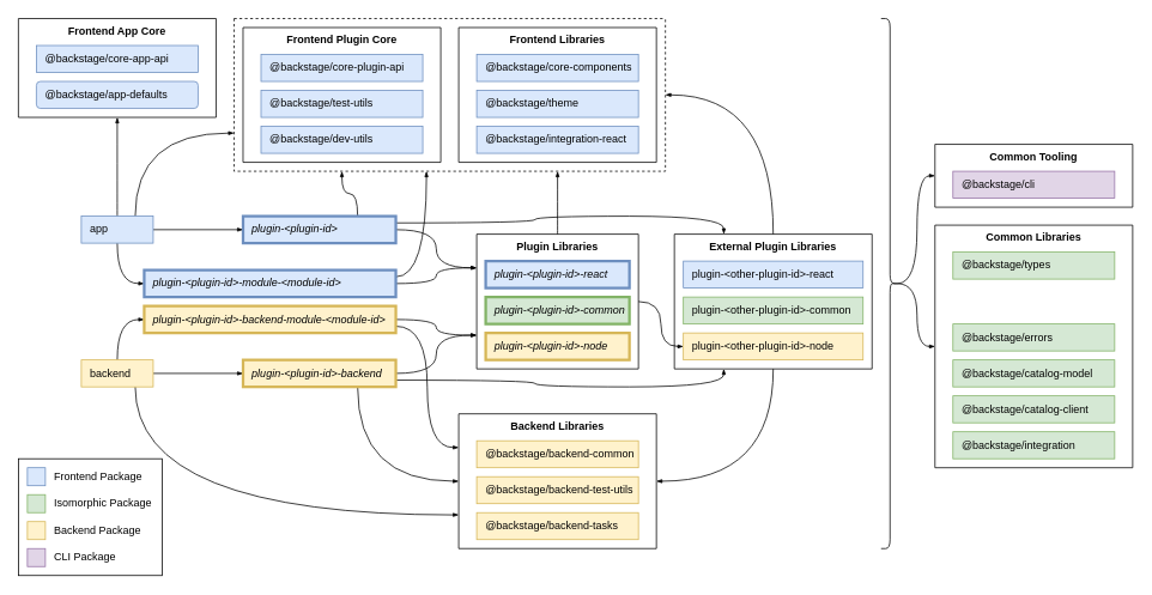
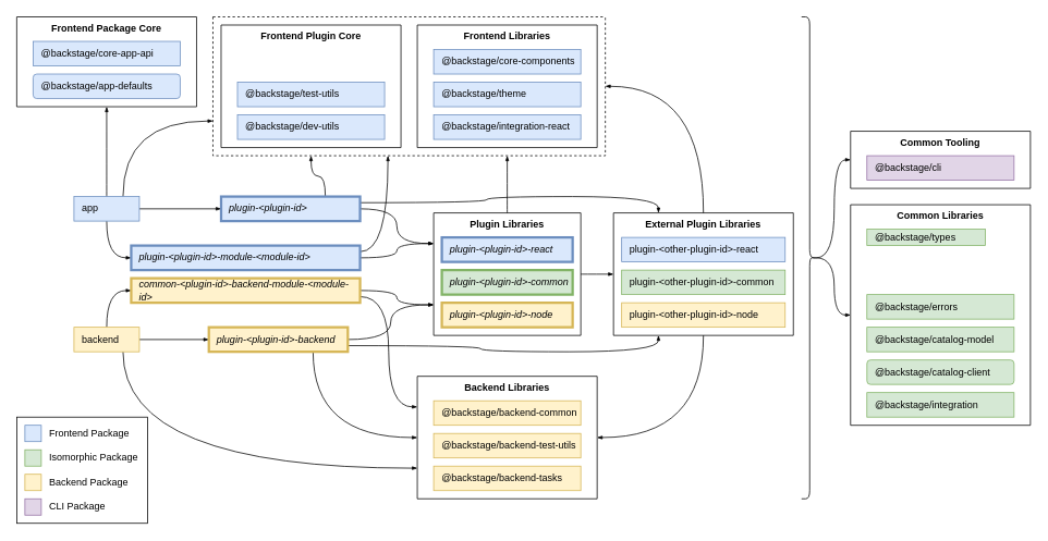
  <mxCell id="0" />
  <mxCell id="1" parent="0" />
  <mxCell id="2" style="edgeStyle=none;rounded=0;orthogonalLoop=1;jettySize=auto;html=1;exitX=1;exitY=0.5;exitDx=0;exitDy=0;entryX=0;entryY=0.5;entryDx=0;entryDy=0;fontColor=#000000;endArrow=blockThin;endFill=1;startSize=4;endSize=4;" edge="1" parent="1" source="6" target="14"><mxGeometry relative="1" as="geometry" /></mxCell>
  <mxCell id="3" style="edgeStyle=orthogonalEdgeStyle;rounded=0;orthogonalLoop=1;jettySize=auto;html=1;exitX=0.5;exitY=0;exitDx=0;exitDy=0;fontColor=#000000;endArrow=blockThin;endFill=1;startSize=4;endSize=4;curved=1;" edge="1" parent="1" source="6" target="29"><mxGeometry relative="1" as="geometry" /></mxCell>
  <mxCell id="4" style="edgeStyle=orthogonalEdgeStyle;curved=1;rounded=0;orthogonalLoop=1;jettySize=auto;html=1;exitX=0.5;exitY=1;exitDx=0;exitDy=0;entryX=0;entryY=0.5;entryDx=0;entryDy=0;fontColor=#000000;endArrow=blockThin;endFill=1;startSize=4;endSize=4;" edge="1" parent="1" source="6" target="40"><mxGeometry relative="1" as="geometry" /></mxCell>
  <mxCell id="5" style="edgeStyle=orthogonalEdgeStyle;curved=1;rounded=0;orthogonalLoop=1;jettySize=auto;html=1;exitX=0.75;exitY=0;exitDx=0;exitDy=0;entryX=0;entryY=0.75;entryDx=0;entryDy=0;fontColor=#000000;endArrow=blockThin;endFill=1;startSize=4;endSize=4;" edge="1" parent="1" source="6" target="55"><mxGeometry relative="1" as="geometry" /></mxCell>
  <mxCell id="6" value="app" style="rounded=0;whiteSpace=wrap;html=1;perimeterSpacing=0;verticalAlign=middle;align=left;spacingLeft=8;spacing=2;fillColor=#dae8fc;strokeColor=#6c8ebf;strokeWidth=1;" parent="1" vertex="1"><mxGeometry x="90" y="240" width="80" height="30" as="geometry" /></mxCell>
  <mxCell id="7" style="edgeStyle=orthogonalEdgeStyle;curved=1;rounded=0;orthogonalLoop=1;jettySize=auto;html=1;exitX=0.5;exitY=0;exitDx=0;exitDy=0;entryX=0;entryY=0.5;entryDx=0;entryDy=0;fontColor=#000000;endArrow=blockThin;endFill=1;startSize=4;endSize=4;" edge="1" parent="1" source="10" target="37"><mxGeometry relative="1" as="geometry" /></mxCell>
  <mxCell id="8" style="edgeStyle=orthogonalEdgeStyle;curved=1;rounded=0;orthogonalLoop=1;jettySize=auto;html=1;exitX=0.75;exitY=1;exitDx=0;exitDy=0;entryX=0;entryY=0.75;entryDx=0;entryDy=0;fontColor=#000000;endArrow=blockThin;endFill=1;startSize=4;endSize=4;" edge="1" parent="1" source="10" target="19"><mxGeometry relative="1" as="geometry" /></mxCell>
  <mxCell id="9" style="edgeStyle=orthogonalEdgeStyle;rounded=1;orthogonalLoop=1;jettySize=auto;html=1;exitX=1;exitY=0.5;exitDx=0;exitDy=0;fontColor=#000000;endArrow=blockThin;endFill=1;startSize=4;endSize=4;" edge="1" parent="1" source="10" target="18"><mxGeometry relative="1" as="geometry" /></mxCell>
  <mxCell id="10" value="backend" style="rounded=0;whiteSpace=wrap;html=1;perimeterSpacing=0;verticalAlign=middle;align=left;spacingLeft=8;spacing=2;fillColor=#fff2cc;strokeColor=#d6b656;strokeWidth=1;" parent="1" vertex="1"><mxGeometry x="90" y="400" width="80" height="30" as="geometry" /></mxCell>
  <mxCell id="11" style="edgeStyle=orthogonalEdgeStyle;curved=1;rounded=0;orthogonalLoop=1;jettySize=auto;html=1;exitX=0.75;exitY=0;exitDx=0;exitDy=0;entryX=0.25;entryY=1;entryDx=0;entryDy=0;fontColor=#000000;endArrow=blockThin;endFill=1;startSize=4;endSize=4;" edge="1" parent="1" source="14" target="55"><mxGeometry relative="1" as="geometry" /></mxCell>
  <mxCell id="12" style="edgeStyle=orthogonalEdgeStyle;curved=1;orthogonalLoop=1;jettySize=auto;html=1;exitX=1;exitY=0.5;exitDx=0;exitDy=0;entryX=0;entryY=0.25;entryDx=0;entryDy=0;fontColor=#000000;endArrow=blockThin;endFill=1;startSize=4;endSize=4;" edge="1" parent="1" source="14" target="51"><mxGeometry relative="1" as="geometry" /></mxCell>
  <mxCell id="13" style="edgeStyle=orthogonalEdgeStyle;curved=1;orthogonalLoop=1;jettySize=auto;html=1;exitX=1;exitY=0.25;exitDx=0;exitDy=0;entryX=0.25;entryY=0;entryDx=0;entryDy=0;fontColor=#000000;endArrow=blockThin;endFill=1;startSize=4;endSize=4;" edge="1" parent="1" source="14" target="45"><mxGeometry relative="1" as="geometry" /></mxCell>
  <mxCell id="14" value="plugin-&amp;lt;plugin-id&amp;gt;" style="rounded=0;whiteSpace=wrap;html=1;perimeterSpacing=0;verticalAlign=middle;align=left;spacingLeft=8;spacing=2;fillColor=#dae8fc;strokeColor=#6c8ebf;strokeWidth=3;fontStyle=2;fontColor=#000000;" parent="1" vertex="1"><mxGeometry x="270" y="240" width="170" height="30" as="geometry" /></mxCell>
  <mxCell id="15" style="edgeStyle=orthogonalEdgeStyle;curved=1;rounded=0;orthogonalLoop=1;jettySize=auto;html=1;exitX=0.75;exitY=1;exitDx=0;exitDy=0;entryX=0;entryY=0.5;entryDx=0;entryDy=0;fontColor=#000000;endArrow=blockThin;endFill=1;startSize=4;endSize=4;" edge="1" parent="1" source="18" target="19"><mxGeometry relative="1" as="geometry" /></mxCell>
  <mxCell id="16" style="edgeStyle=orthogonalEdgeStyle;curved=1;orthogonalLoop=1;jettySize=auto;html=1;exitX=1;exitY=0.75;exitDx=0;exitDy=0;entryX=0.25;entryY=1;entryDx=0;entryDy=0;fontColor=#000000;endArrow=blockThin;endFill=1;startSize=4;endSize=4;" edge="1" parent="1" source="18" target="45"><mxGeometry relative="1" as="geometry" /></mxCell>
  <mxCell id="17" style="edgeStyle=orthogonalEdgeStyle;curved=1;orthogonalLoop=1;jettySize=auto;html=1;exitX=1;exitY=0.5;exitDx=0;exitDy=0;entryX=0;entryY=0.75;entryDx=0;entryDy=0;fontColor=#000000;endArrow=blockThin;endFill=1;startSize=4;endSize=4;" edge="1" parent="1" source="18" target="51"><mxGeometry relative="1" as="geometry" /></mxCell>
- <mxCell id="18" value="plugin-&amp;lt;plugin-id&amp;gt;-backend" style="rounded=0;whiteSpace=wrap;html=1;perimeterSpacing=0;verticalAlign=middle;align=left;spacingLeft=8;spacing=2;fillColor=#fff2cc;strokeColor=#d6b656;strokeWidth=3;fontStyle=2;fontColor=#000000;" parent="1" vertex="1"><mxGeometry x="270" y="400" width="170" height="30" as="geometry" /></mxCell>
+ <mxCell id="18" value="plugin-&amp;lt;plugin-id&amp;gt;-backend" style="rounded=0;whiteSpace=wrap;html=1;perimeterSpacing=0;verticalAlign=middle;align=left;spacingLeft=8;spacing=2;fillColor=#fff2cc;strokeColor=#d6b656;strokeWidth=3;fontStyle=2;fontColor=#000000;" parent="1" vertex="1"><mxGeometry x="255" y="400" width="170" height="30" as="geometry" /></mxCell>
  <mxCell id="19" value="Backend Libraries" style="swimlane;startSize=0;align=center;verticalAlign=top;" parent="1" vertex="1"><mxGeometry x="510" y="460" width="220" height="150" as="geometry" /></mxCell>
  <mxCell id="20" value="@backstage/backend-common" style="rounded=0;whiteSpace=wrap;html=1;perimeterSpacing=0;verticalAlign=middle;align=left;spacingLeft=8;spacing=2;fillColor=#fff2cc;strokeColor=#d6b656;" parent="19" vertex="1"><mxGeometry x="20" y="30" width="180" height="30" as="geometry" /></mxCell>
  <mxCell id="21" value="@backstage/backend-test-utils" style="rounded=0;whiteSpace=wrap;html=1;perimeterSpacing=0;verticalAlign=middle;align=left;spacingLeft=8;spacing=2;fillColor=#fff2cc;strokeColor=#d6b656;" parent="19" vertex="1"><mxGeometry x="20" y="70" width="180" height="30" as="geometry" /></mxCell>
  <mxCell id="22" value="@backstage/backend-tasks" style="rounded=0;whiteSpace=wrap;html=1;perimeterSpacing=0;verticalAlign=middle;align=left;spacingLeft=8;spacing=2;fillColor=#fff2cc;strokeColor=#d6b656;" parent="19" vertex="1"><mxGeometry x="20" y="110" width="180" height="30" as="geometry" /></mxCell>
  <mxCell id="23" value="Common Libraries" style="swimlane;startSize=0;align=center;verticalAlign=top;" parent="1" vertex="1"><mxGeometry x="1040" y="250" width="220" height="270" as="geometry" /></mxCell>
- <mxCell id="24" value="@backstage/catalog-client" style="rounded=0;whiteSpace=wrap;html=1;perimeterSpacing=0;verticalAlign=middle;align=left;spacingLeft=8;spacing=2;fillColor=#d5e8d4;strokeColor=#82b366;" parent="23" vertex="1"><mxGeometry x="20" y="190" width="180" height="30" as="geometry" /></mxCell>
- <mxCell id="25" value="@backstage/types" style="rounded=0;whiteSpace=wrap;html=1;perimeterSpacing=0;verticalAlign=middle;align=left;spacingLeft=8;spacing=2;fillColor=#d5e8d4;strokeColor=#82b366;" parent="23" vertex="1"><mxGeometry x="20" y="30" width="180" height="30" as="geometry" /></mxCell>
+ <mxCell id="24" value="@backstage/catalog-client" style="whiteSpace=wrap;html=1;perimeterSpacing=0;verticalAlign=middle;align=left;spacingLeft=8;spacing=2;fillColor=#d5e8d4;strokeColor=#82b366;rounded=1;" parent="23" vertex="1"><mxGeometry x="20" y="190" width="180" height="30" as="geometry" /></mxCell>
+ <mxCell id="25" value="@backstage/types" style="rounded=0;whiteSpace=wrap;html=1;perimeterSpacing=0;verticalAlign=middle;align=left;spacingLeft=8;spacing=2;fillColor=#d5e8d4;strokeColor=#82b366;" parent="23" vertex="1"><mxGeometry x="20" y="30" width="145" height="20" as="geometry" /></mxCell>
  <mxCell id="26" value="@backstage/errors" style="rounded=0;whiteSpace=wrap;html=1;perimeterSpacing=0;verticalAlign=middle;align=left;spacingLeft=8;spacing=2;fillColor=#d5e8d4;strokeColor=#82b366;" parent="23" vertex="1"><mxGeometry x="20" y="110" width="180" height="30" as="geometry" /></mxCell>
  <mxCell id="27" value="@backstage/catalog-model" style="rounded=0;whiteSpace=wrap;html=1;perimeterSpacing=0;verticalAlign=middle;align=left;spacingLeft=8;spacing=2;fillColor=#d5e8d4;strokeColor=#82b366;" parent="23" vertex="1"><mxGeometry x="20" y="150" width="180" height="30" as="geometry" /></mxCell>
  <mxCell id="28" value="@backstage/integration" style="rounded=0;whiteSpace=wrap;html=1;perimeterSpacing=0;verticalAlign=middle;align=left;spacingLeft=8;spacing=2;fillColor=#d5e8d4;strokeColor=#82b366;" parent="23" vertex="1"><mxGeometry x="20" y="230" width="180" height="30" as="geometry" /></mxCell>
- <mxCell id="29" value="Frontend App Core" style="swimlane;startSize=0;align=center;verticalAlign=top;" parent="1" vertex="1"><mxGeometry x="20" y="20" width="220" height="110" as="geometry" /></mxCell>
+ <mxCell id="29" value="Frontend Package Core" style="swimlane;startSize=0;align=center;verticalAlign=top;" parent="1" vertex="1"><mxGeometry x="20" y="20" width="220" height="110" as="geometry" /></mxCell>
  <mxCell id="30" value="@backstage/core-app-api" style="rounded=0;whiteSpace=wrap;html=1;perimeterSpacing=0;verticalAlign=middle;align=left;spacingLeft=8;spacing=2;fillColor=#dae8fc;strokeColor=#6c8ebf;" parent="29" vertex="1"><mxGeometry x="20" y="30" width="180" height="30" as="geometry" /></mxCell>
  <mxCell id="31" value="@backstage/app-defaults" style="whiteSpace=wrap;html=1;perimeterSpacing=0;verticalAlign=middle;align=left;spacingLeft=8;spacing=2;fillColor=#dae8fc;strokeColor=#6c8ebf;rounded=1;" parent="29" vertex="1"><mxGeometry x="20" y="70" width="180" height="30" as="geometry" /></mxCell>
  <mxCell id="32" style="edgeStyle=orthogonalEdgeStyle;rounded=0;orthogonalLoop=1;jettySize=auto;html=1;exitX=0.1;exitY=0.5;exitDx=0;exitDy=0;exitPerimeter=0;endSize=4;startSize=4;endArrow=blockThin;endFill=1;curved=1;" edge="1" parent="1" source="34" target="23"><mxGeometry relative="1" as="geometry" /></mxCell>
  <mxCell id="33" style="edgeStyle=orthogonalEdgeStyle;rounded=0;orthogonalLoop=1;jettySize=auto;html=1;exitX=0.1;exitY=0.5;exitDx=0;exitDy=0;exitPerimeter=0;endSize=4;startSize=4;endArrow=blockThin;endFill=1;curved=1;" edge="1" parent="1" source="34" target="41"><mxGeometry relative="1" as="geometry" /></mxCell>
  <mxCell id="34" value="" style="shape=curlyBracket;whiteSpace=wrap;html=1;rounded=1;flipH=1;align=left;verticalAlign=top;size=0.5;" parent="1" vertex="1"><mxGeometry x="980" y="20" width="20" height="590" as="geometry" /></mxCell>
  <mxCell id="35" style="edgeStyle=orthogonalEdgeStyle;curved=1;rounded=0;orthogonalLoop=1;jettySize=auto;html=1;exitX=1;exitY=0.5;exitDx=0;exitDy=0;entryX=0;entryY=0.75;entryDx=0;entryDy=0;fontColor=#000000;endArrow=blockThin;endFill=1;startSize=4;endSize=4;" edge="1" parent="1" source="37" target="51"><mxGeometry relative="1" as="geometry" /></mxCell>
  <mxCell id="36" style="edgeStyle=orthogonalEdgeStyle;curved=1;orthogonalLoop=1;jettySize=auto;html=1;exitX=1;exitY=0.75;exitDx=0;exitDy=0;entryX=0;entryY=0.25;entryDx=0;entryDy=0;fontColor=#000000;endArrow=blockThin;endFill=1;startSize=4;endSize=4;" edge="1" parent="1" source="37" target="19"><mxGeometry relative="1" as="geometry" /></mxCell>
- <mxCell id="37" value="plugin-&amp;lt;plugin-id&amp;gt;-backend-module-&amp;lt;module-id&amp;gt;" style="rounded=0;whiteSpace=wrap;html=1;perimeterSpacing=0;verticalAlign=middle;align=left;spacingLeft=8;spacing=2;fillColor=#fff2cc;strokeColor=#d6b656;strokeWidth=3;fontStyle=2;fontColor=#000000;" parent="1" vertex="1"><mxGeometry x="160" y="340" width="280" height="30" as="geometry" /></mxCell>
+ <mxCell id="37" value="common-&amp;lt;plugin-id&amp;gt;-backend-module-&amp;lt;module-id&amp;gt;" style="rounded=0;whiteSpace=wrap;html=1;perimeterSpacing=0;verticalAlign=middle;align=left;spacingLeft=8;spacing=2;fillColor=#fff2cc;strokeColor=#d6b656;strokeWidth=3;fontStyle=2;fontColor=#000000;" parent="1" vertex="1"><mxGeometry x="160" y="340" width="280" height="30" as="geometry" /></mxCell>
  <mxCell id="38" style="edgeStyle=orthogonalEdgeStyle;curved=1;rounded=0;orthogonalLoop=1;jettySize=auto;html=1;exitX=1;exitY=0.5;exitDx=0;exitDy=0;entryX=0;entryY=0.25;entryDx=0;entryDy=0;fontColor=#000000;endArrow=blockThin;endFill=1;startSize=4;endSize=4;" edge="1" parent="1" source="40" target="51"><mxGeometry relative="1" as="geometry" /></mxCell>
  <mxCell id="39" style="edgeStyle=orthogonalEdgeStyle;rounded=0;orthogonalLoop=1;jettySize=auto;html=1;exitX=1;exitY=0.25;exitDx=0;exitDy=0;fontColor=#000000;endArrow=blockThin;endFill=1;startSize=4;endSize=4;curved=1;entryX=0.446;entryY=1;entryDx=0;entryDy=0;entryPerimeter=0;" edge="1" parent="1" source="40" target="55"><mxGeometry relative="1" as="geometry" /></mxCell>
  <mxCell id="40" value="plugin-&amp;lt;plugin-id&amp;gt;-module-&amp;lt;module-id&amp;gt;" style="rounded=0;whiteSpace=wrap;html=1;perimeterSpacing=0;verticalAlign=middle;align=left;spacingLeft=8;spacing=2;fillColor=#dae8fc;strokeColor=#6c8ebf;strokeWidth=3;sketch=0;glass=0;shadow=0;fontStyle=2;fontColor=#000000;" parent="1" vertex="1"><mxGeometry x="160" y="300" width="280" height="30" as="geometry" /></mxCell>
  <mxCell id="41" value="Common Tooling" style="swimlane;startSize=0;align=center;verticalAlign=top;" vertex="1" parent="1"><mxGeometry x="1040" y="160" width="220" height="70" as="geometry" /></mxCell>
  <mxCell id="42" value="@backstage/cli" style="rounded=0;whiteSpace=wrap;html=1;perimeterSpacing=0;verticalAlign=middle;align=left;spacingLeft=8;spacing=2;fillColor=#e1d5e7;strokeColor=#9673a6;" vertex="1" parent="41"><mxGeometry x="20" y="30" width="180" height="30" as="geometry" /></mxCell>
  <mxCell id="43" style="edgeStyle=orthogonalEdgeStyle;curved=1;rounded=0;orthogonalLoop=1;jettySize=auto;html=1;exitX=0.5;exitY=1;exitDx=0;exitDy=0;entryX=1;entryY=0.5;entryDx=0;entryDy=0;fontColor=#000000;endArrow=blockThin;endFill=1;startSize=4;endSize=4;" edge="1" parent="1" source="45" target="19"><mxGeometry relative="1" as="geometry" /></mxCell>
  <mxCell id="44" style="edgeStyle=orthogonalEdgeStyle;curved=1;rounded=0;orthogonalLoop=1;jettySize=auto;html=1;exitX=0.5;exitY=0;exitDx=0;exitDy=0;entryX=1;entryY=0.5;entryDx=0;entryDy=0;fontColor=#000000;endArrow=blockThin;endFill=1;startSize=4;endSize=4;" edge="1" parent="1" source="45" target="55"><mxGeometry relative="1" as="geometry" /></mxCell>
  <mxCell id="45" value="External Plugin Libraries" style="swimlane;startSize=0;align=center;verticalAlign=top;" vertex="1" parent="1"><mxGeometry x="750" y="260" width="220" height="150" as="geometry" /></mxCell>
  <mxCell id="46" value="plugin-&amp;lt;other-plugin-id&amp;gt;-react" style="rounded=0;whiteSpace=wrap;html=1;perimeterSpacing=0;verticalAlign=middle;align=left;spacingLeft=8;spacing=2;fillColor=#dae8fc;strokeColor=#6c8ebf;" vertex="1" parent="45"><mxGeometry x="10" y="30" width="200" height="30" as="geometry" /></mxCell>
  <mxCell id="47" value="plugin-&amp;lt;other-plugin-id&amp;gt;-common" style="rounded=0;whiteSpace=wrap;html=1;perimeterSpacing=0;verticalAlign=middle;align=left;spacingLeft=8;spacing=2;fillColor=#d5e8d4;strokeColor=#82b366;" vertex="1" parent="45"><mxGeometry x="10" y="70" width="200" height="30" as="geometry" /></mxCell>
  <mxCell id="48" value="plugin-&amp;lt;other-plugin-id&amp;gt;-node" style="rounded=0;whiteSpace=wrap;html=1;perimeterSpacing=0;verticalAlign=middle;align=left;spacingLeft=8;spacing=2;fillColor=#fff2cc;strokeColor=#d6b656;" vertex="1" parent="45"><mxGeometry x="10" y="110" width="200" height="30" as="geometry" /></mxCell>
- <mxCell id="49" style="edgeStyle=orthogonalEdgeStyle;rounded=0;orthogonalLoop=1;jettySize=auto;html=1;exitX=1;exitY=0.5;exitDx=0;exitDy=0;endArrow=blockThin;endFill=1;startSize=4;endSize=4;curved=1;" edge="1" parent="1" source="51" target="48"><mxGeometry relative="1" as="geometry" /></mxCell>
+ <mxCell id="49" style="edgeStyle=orthogonalEdgeStyle;rounded=0;orthogonalLoop=1;jettySize=auto;html=1;exitX=1;exitY=0.5;exitDx=0;exitDy=0;endArrow=blockThin;endFill=1;startSize=4;endSize=4;curved=1;" edge="1" parent="1" source="51" target="45"><mxGeometry relative="1" as="geometry" /></mxCell>
  <mxCell id="50" style="edgeStyle=orthogonalEdgeStyle;curved=1;rounded=0;orthogonalLoop=1;jettySize=auto;html=1;exitX=0.5;exitY=0;exitDx=0;exitDy=0;entryX=0.75;entryY=1;entryDx=0;entryDy=0;fontColor=#000000;endArrow=blockThin;endFill=1;startSize=4;endSize=4;" edge="1" parent="1" source="51" target="55"><mxGeometry relative="1" as="geometry" /></mxCell>
  <mxCell id="51" value="Plugin Libraries" style="swimlane;startSize=0;align=center;verticalAlign=top;" vertex="1" parent="1"><mxGeometry x="530" y="260" width="180" height="150" as="geometry" /></mxCell>
  <mxCell id="52" value="plugin-&amp;lt;plugin-id&amp;gt;-react" style="rounded=0;whiteSpace=wrap;html=1;perimeterSpacing=0;verticalAlign=middle;align=left;spacingLeft=8;spacing=2;fillColor=#dae8fc;strokeColor=#6c8ebf;strokeWidth=3;fontStyle=2;fontColor=#000000;" parent="51" vertex="1"><mxGeometry x="10" y="30" width="160" height="30" as="geometry" /></mxCell>
  <mxCell id="53" value="plugin-&amp;lt;plugin-id&amp;gt;-common" style="rounded=0;whiteSpace=wrap;html=1;perimeterSpacing=0;verticalAlign=middle;align=left;spacingLeft=8;spacing=2;fillColor=#d5e8d4;strokeColor=#82b366;strokeWidth=3;fontStyle=2;fontColor=#000000;" parent="51" vertex="1"><mxGeometry x="10" y="70" width="160" height="30" as="geometry" /></mxCell>
  <mxCell id="54" value="plugin-&amp;lt;plugin-id&amp;gt;-node" style="rounded=0;whiteSpace=wrap;html=1;perimeterSpacing=0;verticalAlign=middle;align=left;spacingLeft=8;spacing=2;fillColor=#fff2cc;strokeColor=#d6b656;strokeWidth=3;fontStyle=2;fontColor=#000000;" parent="51" vertex="1"><mxGeometry x="10" y="110" width="160" height="30" as="geometry" /></mxCell>
  <mxCell id="55" value="" style="swimlane;startSize=0;rounded=0;shadow=0;glass=0;sketch=0;dashed=1;" vertex="1" parent="1"><mxGeometry x="260" y="20" width="480" height="170" as="geometry" /></mxCell>
  <mxCell id="56" value="Frontend Plugin Core" style="swimlane;startSize=0;align=center;verticalAlign=top;" parent="55" vertex="1"><mxGeometry x="10" y="10" width="220" height="150" as="geometry" /></mxCell>
- <mxCell id="57" value="@backstage/core-plugin-api" style="rounded=0;whiteSpace=wrap;html=1;perimeterSpacing=0;verticalAlign=middle;align=left;spacingLeft=8;spacing=2;fillColor=#dae8fc;strokeColor=#6c8ebf;" parent="56" vertex="1"><mxGeometry x="20" y="30" width="180" height="30" as="geometry" /></mxCell>
  <mxCell id="58" value="@backstage/test-utils" style="rounded=0;whiteSpace=wrap;html=1;perimeterSpacing=0;verticalAlign=middle;align=left;spacingLeft=8;spacing=2;fillColor=#dae8fc;strokeColor=#6c8ebf;" parent="56" vertex="1"><mxGeometry x="20" y="70" width="180" height="30" as="geometry" /></mxCell>
  <mxCell id="59" value="@backstage/dev-utils" style="rounded=0;whiteSpace=wrap;html=1;perimeterSpacing=0;verticalAlign=middle;align=left;spacingLeft=8;spacing=2;fillColor=#dae8fc;strokeColor=#6c8ebf;" parent="56" vertex="1"><mxGeometry x="20" y="110" width="180" height="30" as="geometry" /></mxCell>
  <mxCell id="60" value="Frontend Libraries" style="swimlane;startSize=0;align=center;verticalAlign=top;" parent="55" vertex="1"><mxGeometry x="250" y="10" width="220" height="150" as="geometry" /></mxCell>
  <mxCell id="61" value="@backstage/integration-react" style="rounded=0;whiteSpace=wrap;html=1;perimeterSpacing=0;verticalAlign=middle;align=left;spacingLeft=8;spacing=2;fillColor=#dae8fc;strokeColor=#6c8ebf;" parent="60" vertex="1"><mxGeometry x="20" y="110" width="180" height="30" as="geometry" /></mxCell>
  <mxCell id="62" value="@backstage/core-components" style="rounded=0;whiteSpace=wrap;html=1;perimeterSpacing=0;verticalAlign=middle;align=left;spacingLeft=8;spacing=2;fillColor=#dae8fc;strokeColor=#6c8ebf;shadow=0;glass=0;sketch=0;" parent="60" vertex="1"><mxGeometry x="20" y="30" width="180" height="30" as="geometry" /></mxCell>
  <mxCell id="63" value="@backstage/theme" style="rounded=0;whiteSpace=wrap;html=1;perimeterSpacing=0;verticalAlign=middle;align=left;spacingLeft=8;spacing=2;fillColor=#dae8fc;strokeColor=#6c8ebf;" parent="60" vertex="1"><mxGeometry x="20" y="70" width="180" height="30" as="geometry" /></mxCell>
  <mxCell id="64" value="" style="group" vertex="1" connectable="0" parent="1"><mxGeometry x="20" y="510" width="160" height="130" as="geometry" /></mxCell>
  <mxCell id="65" value="" style="rounded=0;whiteSpace=wrap;html=1;align=left;verticalAlign=top;fillColor=none;" parent="64" vertex="1"><mxGeometry width="160" height="130" as="geometry" /></mxCell>
  <mxCell id="66" value="" style="rounded=0;whiteSpace=wrap;html=1;perimeterSpacing=0;verticalAlign=middle;align=left;spacingLeft=8;spacing=2;fillColor=#dae8fc;strokeColor=#6c8ebf;" parent="64" vertex="1"><mxGeometry x="10" y="10" width="20" height="20" as="geometry" /></mxCell>
  <mxCell id="67" value="" style="rounded=0;whiteSpace=wrap;html=1;perimeterSpacing=0;verticalAlign=middle;align=left;spacingLeft=8;spacing=2;fillColor=#fff2cc;strokeColor=#d6b656;" parent="64" vertex="1"><mxGeometry x="10" y="70" width="20" height="20" as="geometry" /></mxCell>
  <mxCell id="68" value="" style="rounded=0;whiteSpace=wrap;html=1;perimeterSpacing=0;verticalAlign=middle;align=left;spacingLeft=8;spacing=2;fillColor=#d5e8d4;strokeColor=#82b366;" parent="64" vertex="1"><mxGeometry x="10" y="40" width="20" height="20" as="geometry" /></mxCell>
  <mxCell id="69" value="Frontend Package" style="text;html=1;strokeColor=none;fillColor=none;align=left;verticalAlign=middle;whiteSpace=wrap;rounded=0;dashed=1;spacingLeft=8;" parent="64" vertex="1"><mxGeometry x="30" y="10" width="120" height="20" as="geometry" /></mxCell>
  <mxCell id="70" value="Isomorphic Package" style="text;html=1;strokeColor=none;fillColor=none;align=left;verticalAlign=middle;whiteSpace=wrap;rounded=0;dashed=1;spacingLeft=8;" parent="64" vertex="1"><mxGeometry x="30" y="40" width="120" height="20" as="geometry" /></mxCell>
  <mxCell id="71" value="Backend Package" style="text;html=1;strokeColor=none;fillColor=none;align=left;verticalAlign=middle;whiteSpace=wrap;rounded=0;dashed=1;spacingLeft=8;" parent="64" vertex="1"><mxGeometry x="30" y="70" width="120" height="20" as="geometry" /></mxCell>
  <mxCell id="72" value="" style="rounded=0;whiteSpace=wrap;html=1;perimeterSpacing=0;verticalAlign=middle;align=left;spacingLeft=8;spacing=2;fillColor=#e1d5e7;strokeColor=#9673a6;" vertex="1" parent="64"><mxGeometry x="10" y="100" width="20" height="20" as="geometry" /></mxCell>
  <mxCell id="73" value="CLI Package" style="text;html=1;strokeColor=none;fillColor=none;align=left;verticalAlign=middle;whiteSpace=wrap;rounded=0;dashed=1;spacingLeft=8;" vertex="1" parent="64"><mxGeometry x="30" y="100" width="120" height="20" as="geometry" /></mxCell>
